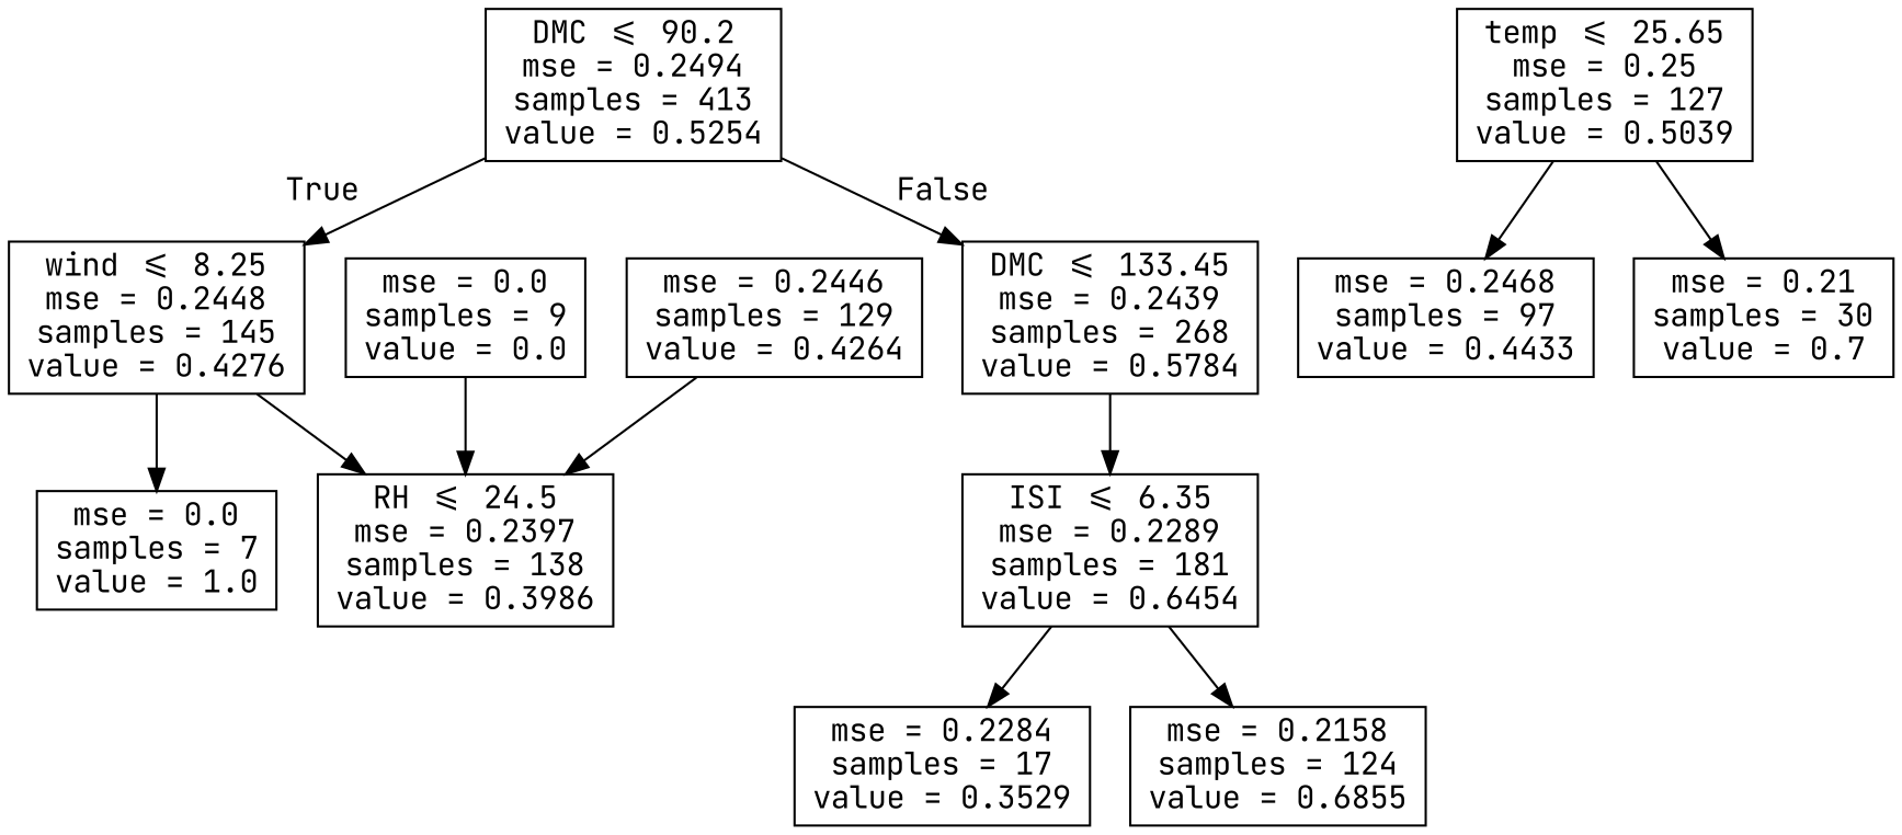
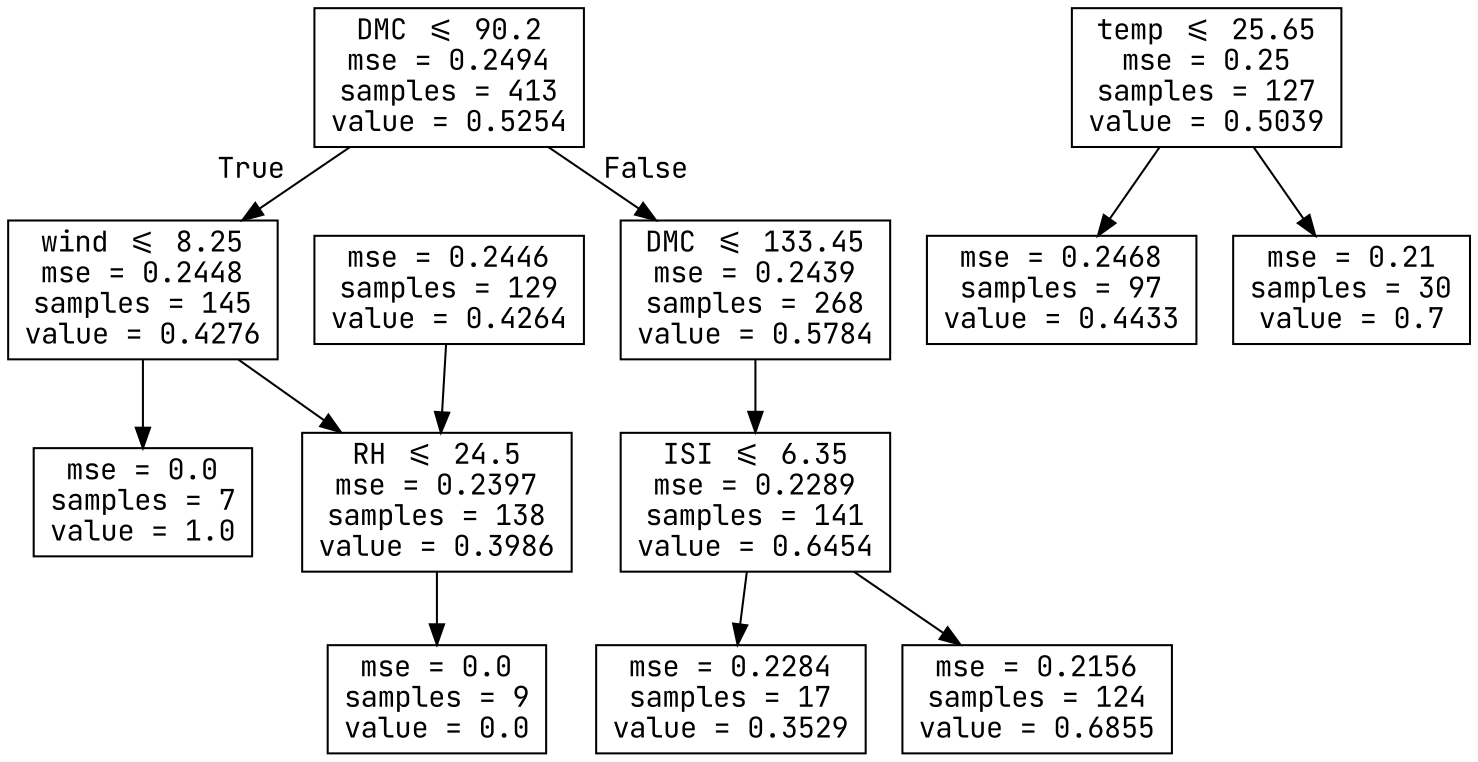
  digraph {
    fontname="JetBrains Mono"
    node [fontname="JetBrains Mono" shape=box]
    edge [fontname="JetBrains Mono"]
    n1 [label="DMC <= 90.2\nmse = 0.2494\nsamples = 413\nvalue = 0.5254"]
    n2 [label="wind <= 8.25\nmse = 0.2448\nsamples = 145\nvalue = 0.4276"]
    n3 [label="DMC <= 133.45\nmse = 0.2439\nsamples = 268\nvalue = 0.5784"]
    n4 [label="RH <= 24.5\nmse = 0.2397\nsamples = 138\nvalue = 0.3986"]
    n5 [label="mse = 0.0\nsamples = 7\nvalue = 1.0"]
-   n6 [label="ISI <= 6.35\nmse = 0.2289\nsamples = 181\nvalue = 0.6454"]
+   n6 [label="ISI <= 6.35\nmse = 0.2289\nsamples = 141\nvalue = 0.6454"]
    n7 [label="mse = 0.0\nsamples = 9\nvalue = 0.0"]
    n8 [label="mse = 0.2446\nsamples = 129\nvalue = 0.4264"]
    n9 [label="mse = 0.2284\nsamples = 17\nvalue = 0.3529"]
-   n10 [label="mse = 0.2158\nsamples = 124\nvalue = 0.6855"]
+   n10 [label="mse = 0.2156\nsamples = 124\nvalue = 0.6855"]
    n11 [label="temp <= 25.65\nmse = 0.25\nsamples = 127\nvalue = 0.5039"]
    n12 [label="mse = 0.2468\nsamples = 97\nvalue = 0.4433"]
    n13 [label="mse = 0.21\nsamples = 30\nvalue = 0.7"]
    n1 -> n2 [headlabel=True labelangle=45 labeldistance=2.5]
    n1 -> n3 [headlabel=False labelangle=-45 labeldistance=2.5]
    n2 -> n4
    n2 -> n5
    n3 -> n6
-   n7 -> n4
+   n4 -> n7
    n6 -> n9
    n6 -> n10
    n8 -> n4
    n11 -> n12
    n11 -> n13
  }
